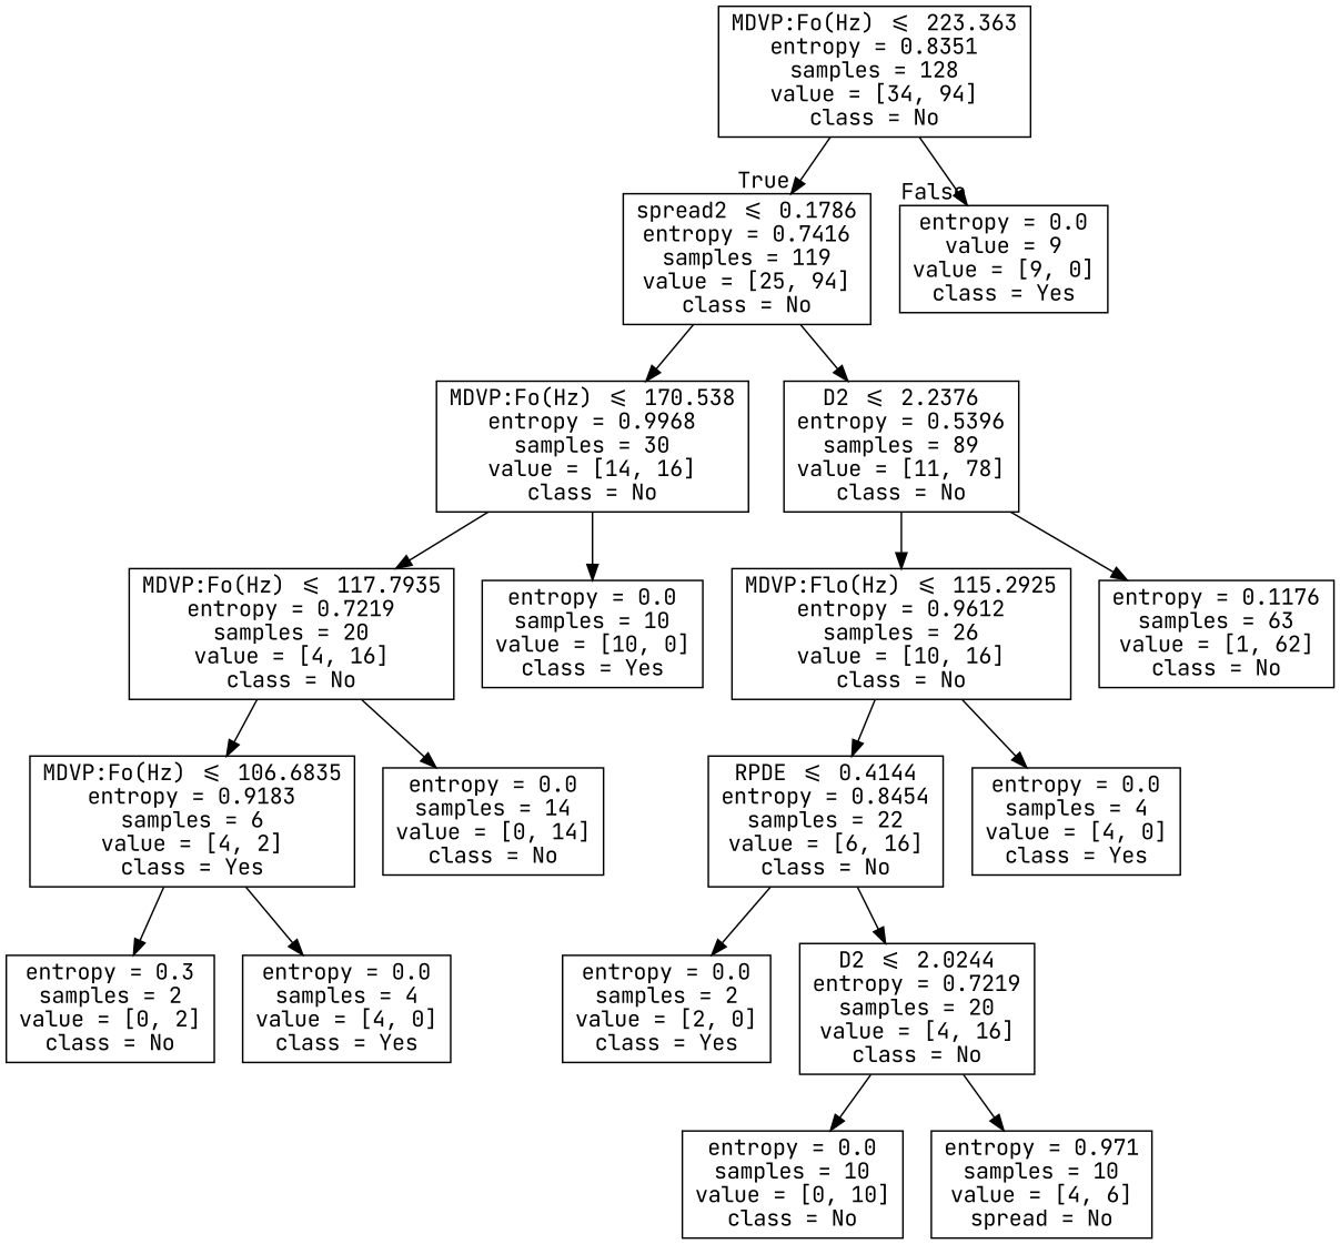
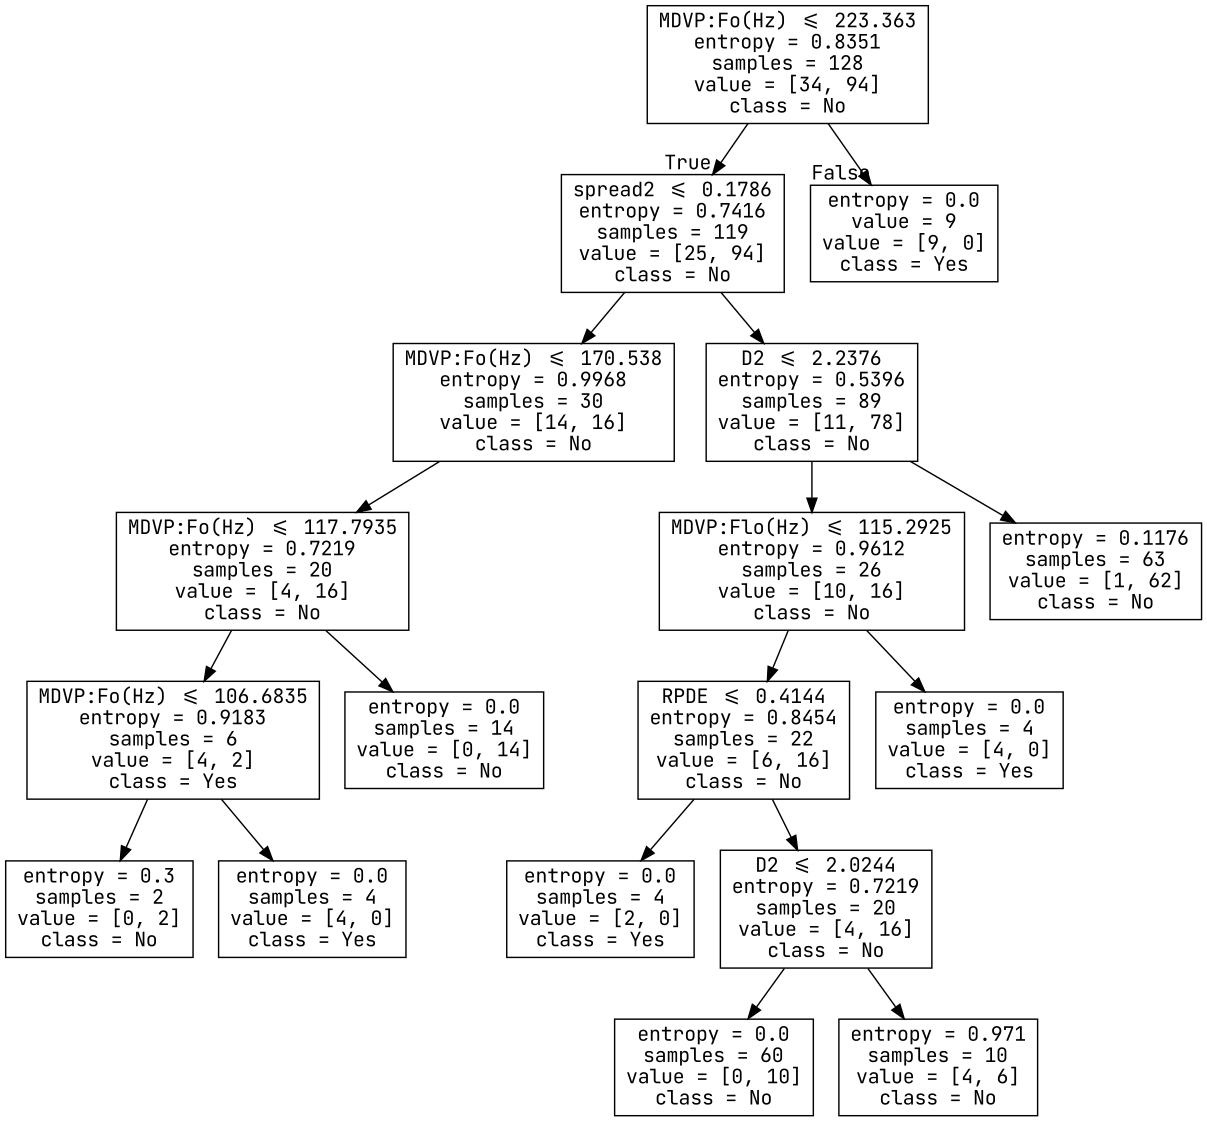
  digraph {
    fontname="JetBrains Mono"
    node [fontname="JetBrains Mono" shape=box]
    edge [fontname="JetBrains Mono"]
    n1 [label="MDVP:Fo(Hz) <= 223.363\nentropy = 0.8351\nsamples = 128\nvalue = [34, 94]\nclass = No"]
    n2 [label="spread2 <= 0.1786\nentropy = 0.7416\nsamples = 119\nvalue = [25, 94]\nclass = No"]
    n3 [label="entropy = 0.0\nvalue = 9\nvalue = [9, 0]\nclass = Yes"]
    n4 [label="MDVP:Fo(Hz) <= 170.538\nentropy = 0.9968\nsamples = 30\nvalue = [14, 16]\nclass = No"]
    n5 [label="D2 <= 2.2376\nentropy = 0.5396\nsamples = 89\nvalue = [11, 78]\nclass = No"]
    n6 [label="MDVP:Fo(Hz) <= 117.7935\nentropy = 0.7219\nsamples = 20\nvalue = [4, 16]\nclass = No"]
-   n7 [label="entropy = 0.0\nsamples = 10\nvalue = [10, 0]\nclass = Yes"]
    n8 [label="MDVP:Flo(Hz) <= 115.2925\nentropy = 0.9612\nsamples = 26\nvalue = [10, 16]\nclass = No"]
    n9 [label="entropy = 0.1176\nsamples = 63\nvalue = [1, 62]\nclass = No"]
    n10 [label="MDVP:Fo(Hz) <= 106.6835\nentropy = 0.9183\nsamples = 6\nvalue = [4, 2]\nclass = Yes"]
    n11 [label="entropy = 0.0\nsamples = 14\nvalue = [0, 14]\nclass = No"]
    n12 [label="entropy = 0.3\nsamples = 2\nvalue = [0, 2]\nclass = No"]
    n13 [label="entropy = 0.0\nsamples = 4\nvalue = [4, 0]\nclass = Yes"]
    n14 [label="RPDE <= 0.4144\nentropy = 0.8454\nsamples = 22\nvalue = [6, 16]\nclass = No"]
    n15 [label="entropy = 0.0\nsamples = 4\nvalue = [4, 0]\nclass = Yes"]
-   n16 [label="entropy = 0.0\nsamples = 2\nvalue = [2, 0]\nclass = Yes"]
+   n16 [label="entropy = 0.0\nsamples = 4\nvalue = [2, 0]\nclass = Yes"]
    n17 [label="D2 <= 2.0244\nentropy = 0.7219\nsamples = 20\nvalue = [4, 16]\nclass = No"]
-   n18 [label="entropy = 0.0\nsamples = 10\nvalue = [0, 10]\nclass = No"]
-   n19 [label="entropy = 0.971\nsamples = 10\nvalue = [4, 6]\nspread = No"]
+   n18 [label="entropy = 0.0\nsamples = 60\nvalue = [0, 10]\nclass = No"]
+   n19 [label="entropy = 0.971\nsamples = 10\nvalue = [4, 6]\nclass = No"]
    n1 -> n2 [headlabel=True labelangle=45 labeldistance=2.5]
    n1 -> n3 [headlabel=False labelangle=-45 labeldistance=2.5]
    n2 -> n4
    n2 -> n5
    n4 -> n6
-   n4 -> n7
    n5 -> n8
    n5 -> n9
    n6 -> n10
    n6 -> n11
    n8 -> n14
    n8 -> n15
    n10 -> n12
    n10 -> n13
    n14 -> n16
    n14 -> n17
    n17 -> n18
    n17 -> n19
  }
